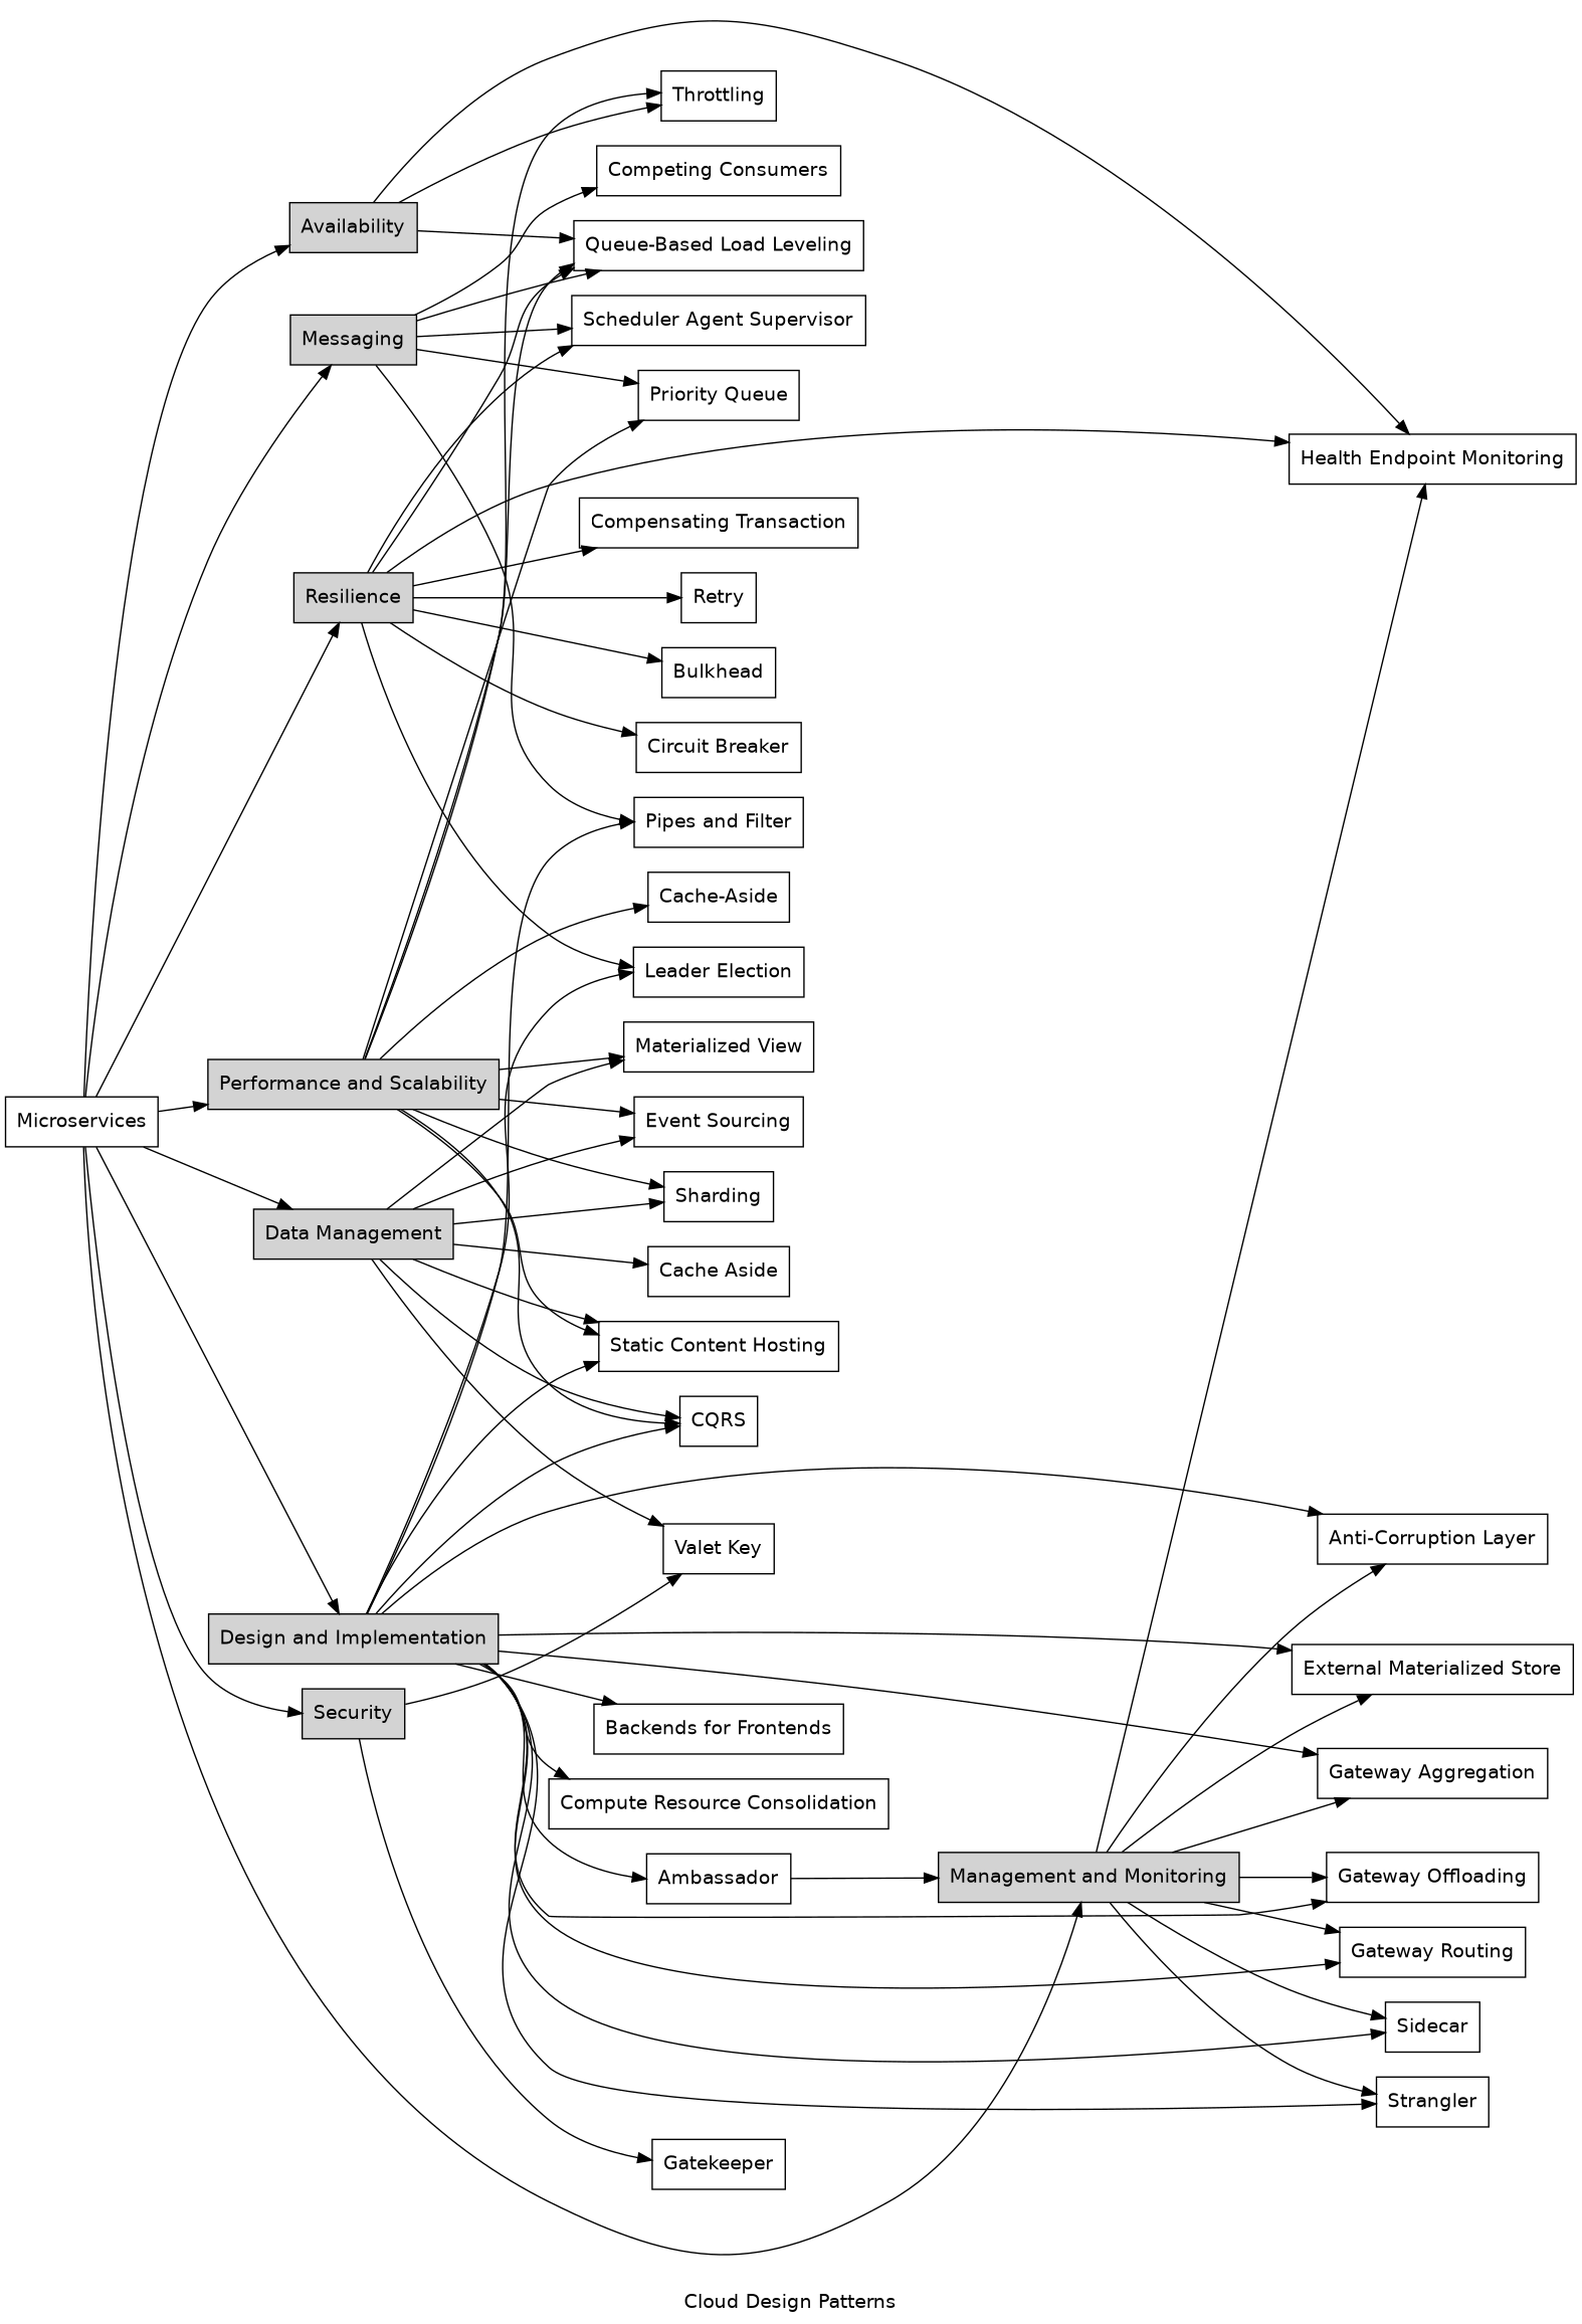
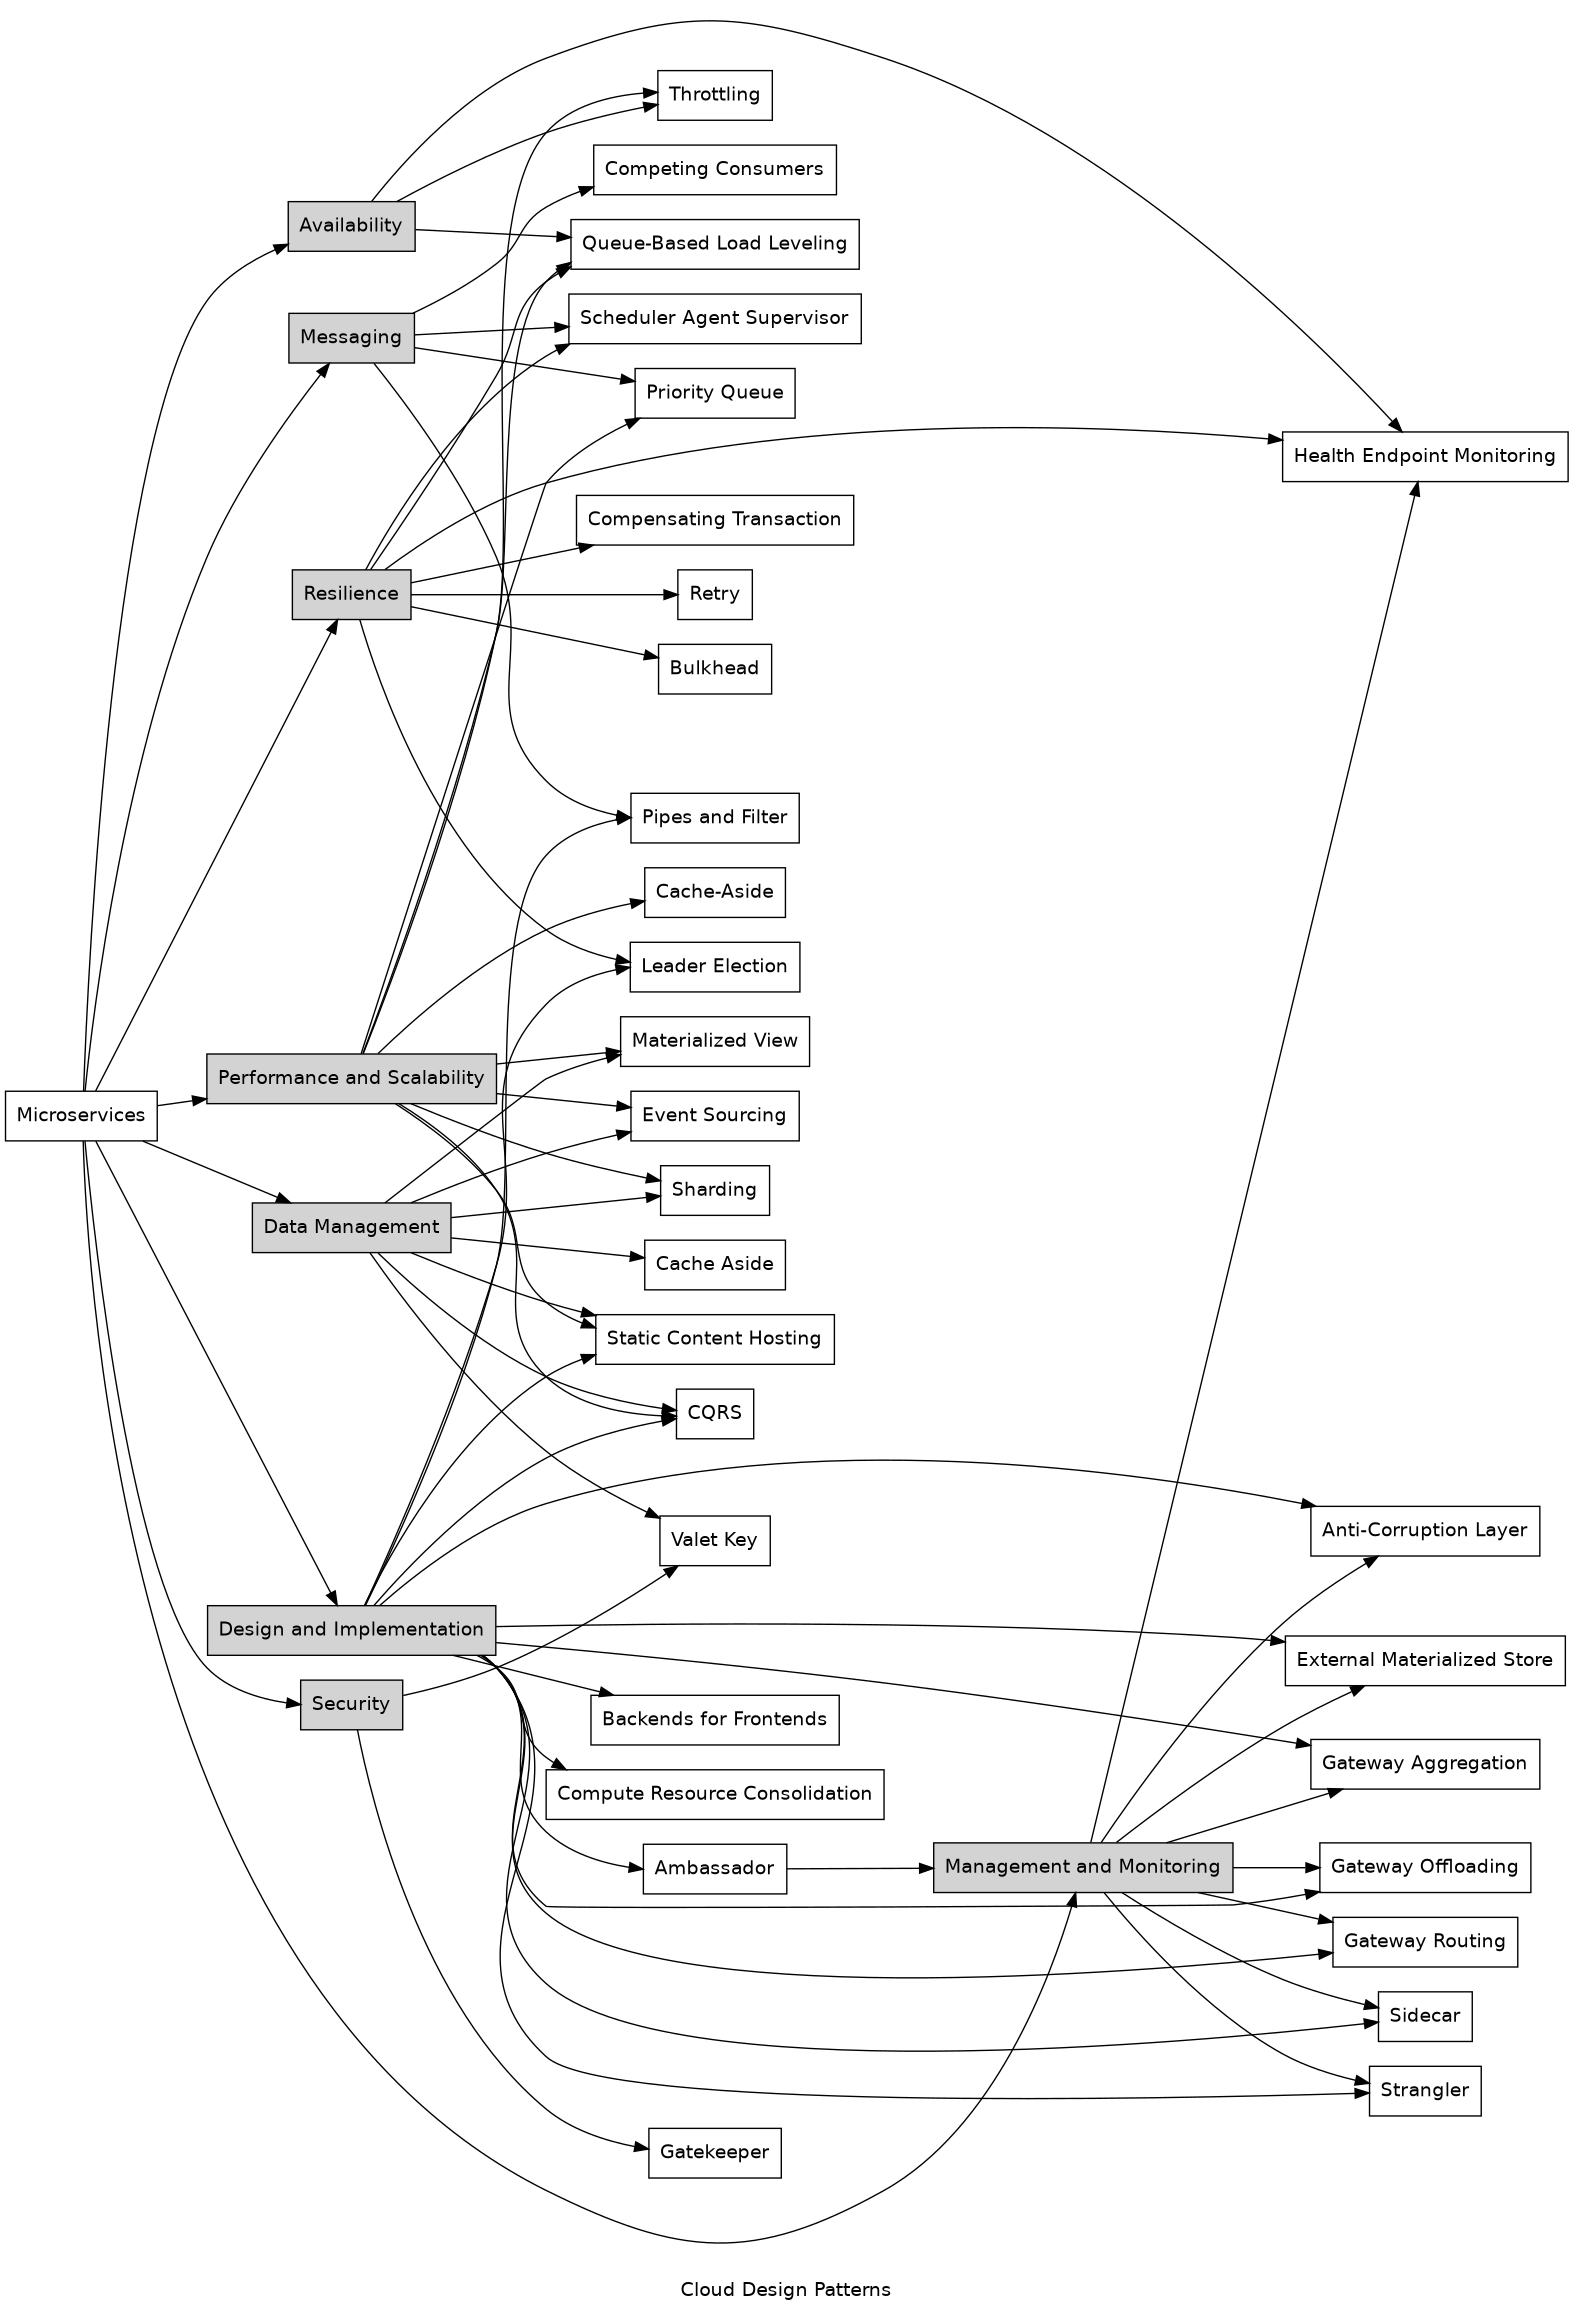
  digraph {
    fontname="DejaVu Sans"
    label="Cloud Design Patterns"
    rankdir=LR
    splines=true
    node [fontname="DejaVu Sans" shape=box]
    edge [fontname="DejaVu Sans"]
    n1 [label=Availability style=filled]
    "Health Endpoint Monitoring"
    "Queue-Based Load Leveling"
    Throttling
    n5 [label="Data Management" style=filled]
    "Cache Aside"
    CQRS
    "Event Sourcing"
    "Materialized View"
    Sharding
    "Static Content Hosting"
    "Valet Key"
    n13 [label="Design and Implementation" style=filled]
    Ambassador
    "Anti-Corruption Layer"
    "Backends for Frontends"
    "Compute Resource Consolidation"
    n18 [label="External Materialized Store"]
    "Gateway Aggregation"
    "Gateway Offloading"
    "Gateway Routing"
    "Leader Election"
    "Pipes and Filter"
    Sidecar
    Strangler
    n26 [label="Management and Monitoring" style=filled]
    n27 [label=Messaging style=filled]
    "Competing Consumers"
    "Priority Queue"
    "Scheduler Agent Supervisor"
    n31 [label="Performance and Scalability" style=filled]
    "Cache-Aside"
    n33 [label=Resilience style=filled]
    Bulkhead
-   "Circuit Breaker"
    "Compensating Transaction"
    Retry
    n38 [label=Security style=filled]
    Gatekeeper
    Microservices
    n1 -> "Health Endpoint Monitoring"
    n1 -> "Queue-Based Load Leveling"
    n1 -> Throttling
    n5 -> "Cache Aside"
    n5 -> CQRS
    n5 -> "Event Sourcing"
    n5 -> "Materialized View"
    n5 -> Sharding
    n5 -> "Static Content Hosting"
    n5 -> "Valet Key"
    n13 -> CQRS
    n13 -> "Static Content Hosting"
    n13 -> Ambassador
    n13 -> "Anti-Corruption Layer"
    n13 -> "Backends for Frontends"
    n13 -> "Compute Resource Consolidation"
    n13 -> n18
    n13 -> "Gateway Aggregation"
    n13 -> "Gateway Offloading"
    n13 -> "Gateway Routing"
    n13 -> "Leader Election"
    n13 -> "Pipes and Filter"
    n13 -> Sidecar
    n13 -> Strangler
    Ambassador -> n26
    n26 -> "Health Endpoint Monitoring"
    n26 -> "Anti-Corruption Layer"
    n26 -> n18
    n26 -> "Gateway Aggregation"
    n26 -> "Gateway Offloading"
    n26 -> "Gateway Routing"
    n26 -> Sidecar
    n26 -> Strangler
-   n27 -> "Queue-Based Load Leveling"
    n27 -> "Pipes and Filter"
    n27 -> "Competing Consumers"
    n27 -> "Priority Queue"
    n27 -> "Scheduler Agent Supervisor"
    n31 -> "Queue-Based Load Leveling"
    n31 -> Throttling
    n31 -> CQRS
    n31 -> "Event Sourcing"
    n31 -> "Materialized View"
    n31 -> Sharding
    n31 -> "Static Content Hosting"
    n31 -> "Priority Queue"
    n31 -> "Cache-Aside"
    n33 -> "Health Endpoint Monitoring"
    n33 -> "Queue-Based Load Leveling"
    n33 -> "Leader Election"
    n33 -> "Scheduler Agent Supervisor"
    n33 -> Bulkhead
-   n33 -> "Circuit Breaker"
    n33 -> "Compensating Transaction"
    n33 -> Retry
    n38 -> "Valet Key"
    n38 -> Gatekeeper
    Microservices -> n1
    Microservices -> n5
    Microservices -> n13
    Microservices -> n26
    Microservices -> n27
    Microservices -> n31
    Microservices -> n33
    Microservices -> n38
  }
